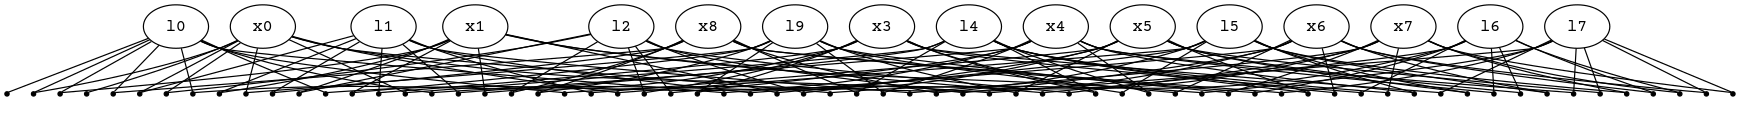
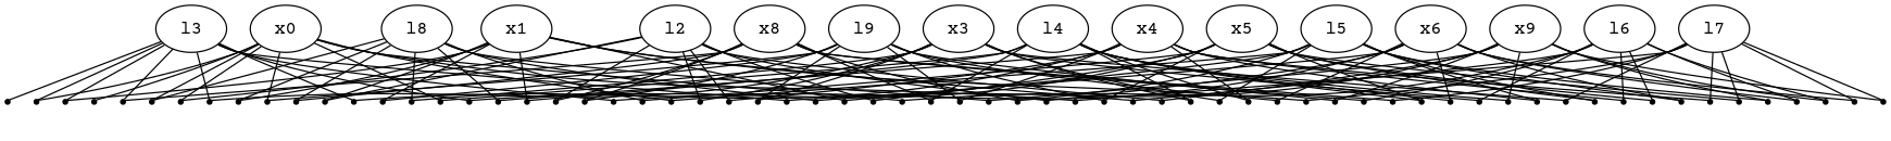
  graph {
    fontname="Courier Prime"
    node [fontname="Courier Prime" shape=point]
    edge [fontname="Courier Prime"]
-   n1 [label=l0 shape=""]
+   n1 [label=l3 shape=""]
    factor1
    factor9
    factor17
    factor25
    factor33
    factor41
    factor49
    factor57
    factor65
-   n11 [label=l1 shape=""]
+   n11 [label=l8 shape=""]
    factor2
    factor10
    factor18
    factor26
    factor34
    factor42
    factor50
    factor58
    n20 [label=l2 shape=""]
    factor3
    factor11
    factor19
    factor27
    factor35
    factor43
    factor51
    factor59
    n29 [label=l9 shape=""]
    factor4
    factor12
    factor20
    factor28
    factor36
    factor44
    factor52
    factor60
    n38 [label=l4 shape=""]
    factor5
    factor13
    factor21
    factor29
    factor37
    factor45
    factor53
    factor61
    n47 [label=l5 shape=""]
    factor6
    factor14
    factor22
    factor30
    factor38
    factor46
    factor54
    factor62
    n56 [label=l6 shape=""]
    factor7
    factor15
    factor23
    factor31
    factor39
    factor47
    factor55
    factor63
    n65 [label=l7 shape=""]
    factor8
    factor16
    factor24
    factor32
    factor40
    factor48
    factor56
    factor64
    n74 [label=x0 shape=""]
    factor0
    n76 [label=x1 shape=""]
    n77 [label=x8 shape=""]
    n78 [label=x3 shape=""]
    n79 [label=x4 shape=""]
    n80 [label=x5 shape=""]
    n81 [label=x6 shape=""]
-   n82 [label=x7 shape=""]
+   n82 [label=x9 shape=""]
    n1 -- factor1
    n1 -- factor9
    n1 -- factor17
    n1 -- factor25
    n1 -- factor33
    n1 -- factor41
    n1 -- factor49
    n1 -- factor57
    n1 -- factor65
    n11 -- factor2
    n11 -- factor10
    n11 -- factor18
    n11 -- factor26
    n11 -- factor34
    n11 -- factor42
    n11 -- factor50
    n11 -- factor58
    n20 -- factor3
    n20 -- factor11
    n20 -- factor19
    n20 -- factor27
    n20 -- factor35
    n20 -- factor43
    n20 -- factor51
    n20 -- factor59
    n29 -- factor4
    n29 -- factor12
    n29 -- factor20
    n29 -- factor28
    n29 -- factor36
    n29 -- factor44
    n29 -- factor52
    n29 -- factor60
    n38 -- factor5
    n38 -- factor13
    n38 -- factor21
    n38 -- factor29
    n38 -- factor37
    n38 -- factor45
    n38 -- factor53
    n38 -- factor61
    n47 -- factor6
    n47 -- factor14
    n47 -- factor22
    n47 -- factor30
    n47 -- factor38
    n47 -- factor46
    n47 -- factor54
    n47 -- factor62
    n56 -- factor7
    n56 -- factor15
    n56 -- factor23
    n56 -- factor31
    n56 -- factor39
    n56 -- factor47
    n56 -- factor55
    n56 -- factor63
    n65 -- factor8
    n65 -- factor16
    n65 -- factor24
    n65 -- factor32
    n65 -- factor40
    n65 -- factor48
    n65 -- factor56
    n65 -- factor64
    n74 -- factor1
    n74 -- factor2
    n74 -- factor3
    n74 -- factor4
    n74 -- factor5
    n74 -- factor6
    n74 -- factor7
    n74 -- factor8
    n74 -- factor0
    n76 -- factor9
    n76 -- factor10
    n76 -- factor11
    n76 -- factor12
    n76 -- factor13
    n76 -- factor14
    n76 -- factor15
    n76 -- factor16
    n77 -- factor17
    n77 -- factor18
    n77 -- factor19
    n77 -- factor20
    n77 -- factor21
    n77 -- factor22
    n77 -- factor23
    n77 -- factor24
    n78 -- factor25
    n78 -- factor26
    n78 -- factor27
    n78 -- factor28
    n78 -- factor29
    n78 -- factor30
    n78 -- factor31
    n78 -- factor32
    n79 -- factor33
    n79 -- factor34
    n79 -- factor35
    n79 -- factor36
    n79 -- factor37
    n79 -- factor38
    n79 -- factor39
    n79 -- factor40
    n80 -- factor41
    n80 -- factor42
    n80 -- factor43
    n80 -- factor44
    n80 -- factor45
    n80 -- factor46
    n80 -- factor47
    n80 -- factor48
    n81 -- factor49
    n81 -- factor50
    n81 -- factor51
    n81 -- factor52
    n81 -- factor53
    n81 -- factor54
    n81 -- factor55
    n81 -- factor56
    n82 -- factor57
    n82 -- factor58
    n82 -- factor59
    n82 -- factor60
    n82 -- factor61
    n82 -- factor62
    n82 -- factor63
    n82 -- factor64
  }
